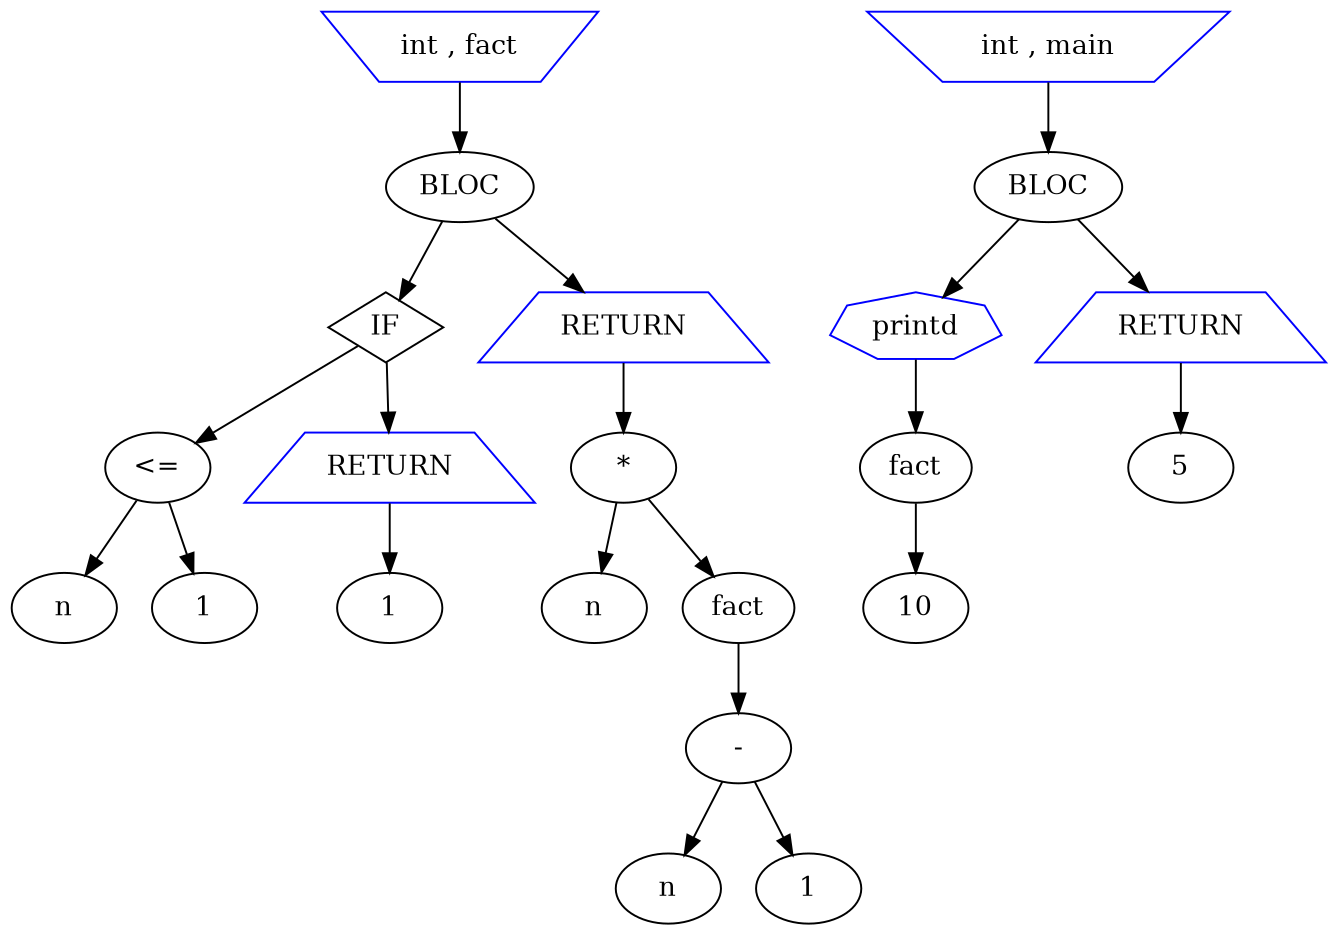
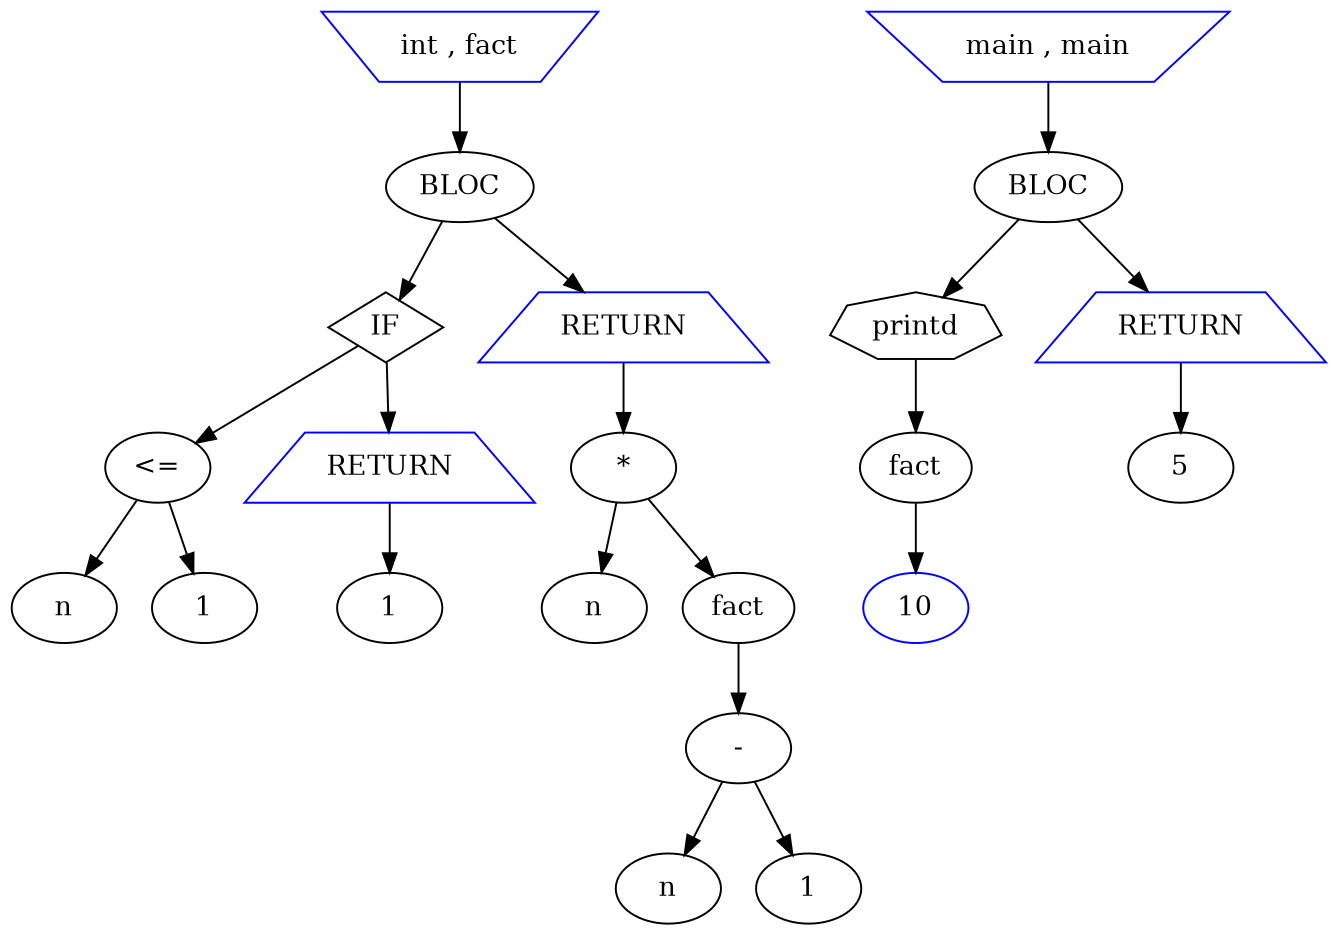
  digraph {
    node [color=black shape=ellipse style=solid]
    n1 [label=n]
    n2 [label=1]
    n3 [label="<="]
    n4 [label=1]
    n5 [color=blue label=RETURN shape=trapezium]
    n6 [label=IF shape=diamond]
    n7 [label=n]
    n8 [label=n]
    n9 [label=1]
    n10 [label="-"]
    n11 [label=fact]
    n12 [label="*"]
    n13 [color=blue label=RETURN shape=trapezium]
    n14 [label=BLOC]
    n15 [color=blue label="int , fact" shape=invtrapezium]
-   n16 [label=10]
+   n16 [color=blue label=10]
    n17 [label=fact]
-   n18 [color=blue label=printd shape=septagon]
+   n18 [label=printd shape=septagon]
    n19 [label=5]
    n20 [color=blue label=RETURN shape=trapezium]
    n21 [label=BLOC]
-   n22 [color=blue label="int , main" shape=invtrapezium]
+   n22 [color=blue label="main , main" shape=invtrapezium]
    n3 -> n1
    n3 -> n2
    n5 -> n4
    n6 -> n3
    n6 -> n5
    n10 -> n8
    n10 -> n9
    n11 -> n10
    n12 -> n7
    n12 -> n11
    n13 -> n12
    n14 -> n6
    n14 -> n13
    n15 -> n14
    n17 -> n16
    n18 -> n17
    n20 -> n19
    n21 -> n18
    n21 -> n20
    n22 -> n21
  }
